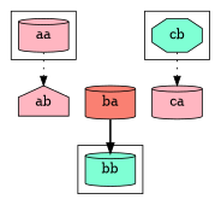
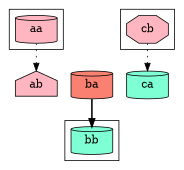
  digraph {
    node [fillcolor=lightpink shape=cylinder style=filled]
    edge [style=dotted]
    ab [shape=house]
    ba [fillcolor=salmon]
-   ca
+   ca [fillcolor=aquamarine]
    aa
    bb [fillcolor=aquamarine]
-   cb [fillcolor=aquamarine shape=octagon]
+   cb [shape=octagon]
    subgraph sub_1 {
      rank=same
      ab
      ba
      ca
    }
    subgraph cluster_2 {
      aa
    }
    subgraph cluster_3 {
      bb
    }
    subgraph cluster_4 {
      cb
    }
    ba -> bb [style=bold]
    aa -> ab
    cb -> ca
  }
